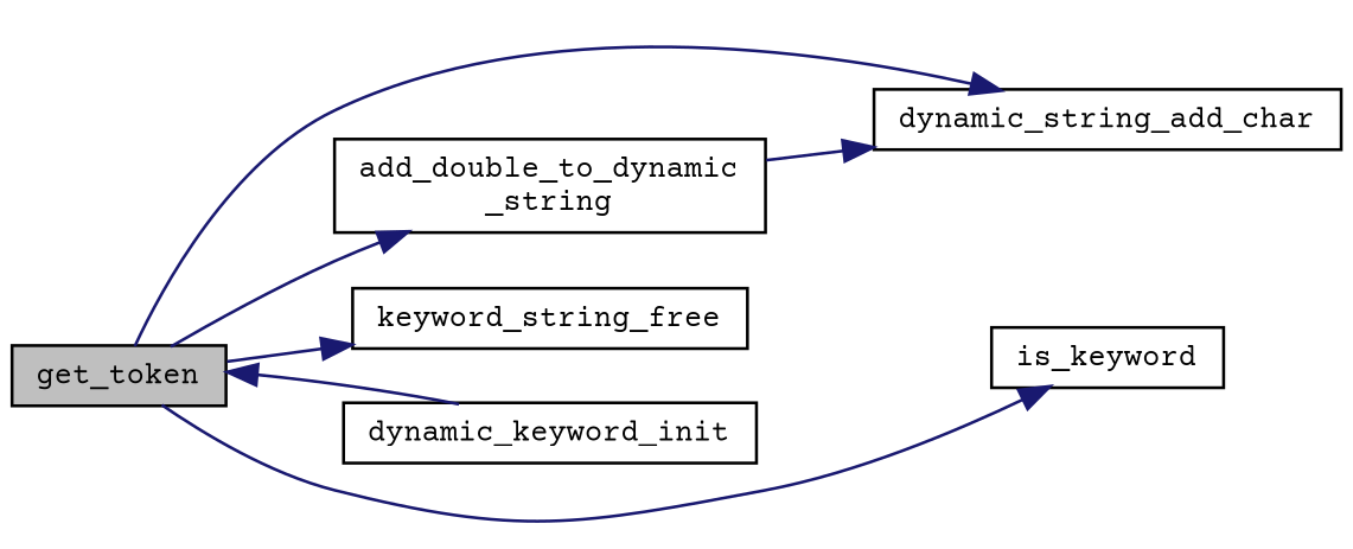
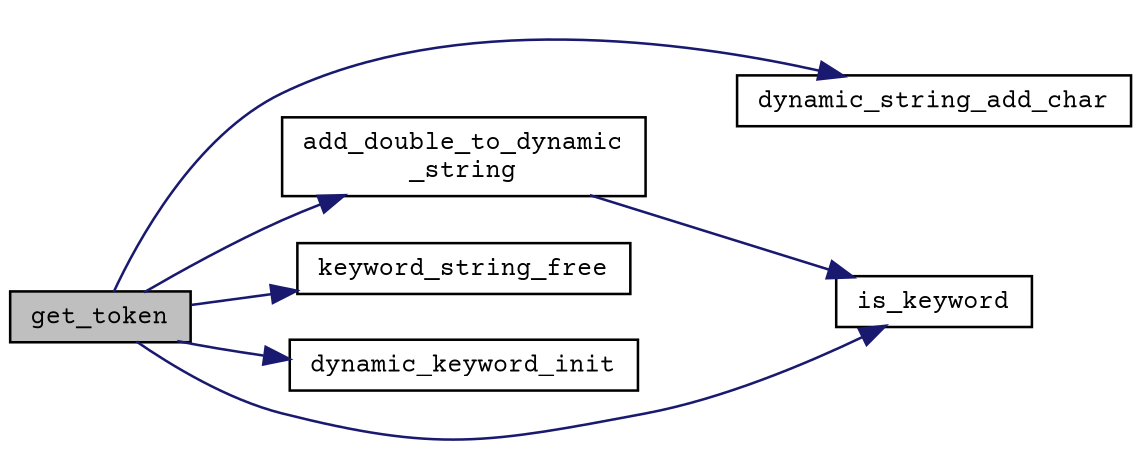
  digraph {
    fontname="Courier Prime"
    rankdir=LR
    node [color=black fillcolor=white fontname="Courier Prime" fontsize=10 shape=record style=filled]
    edge [color=midnightblue fontname="Courier Prime" fontsize=10 labelfontname=Helvetica labelfontsize=10 style=solid]
    n1 [fillcolor=grey75 fontcolor=black height=0.2 label=get_token width=0.4]
    n2 [height=0.2 label="add_double_to_dynamic\l_string" width=0.4]
    n3 [height=0.2 label=dynamic_string_add_char width=0.4]
    n4 [height=0.2 label=keyword_string_free width=0.4]
    n5 [height=0.2 label=dynamic_keyword_init width=0.4]
    n6 [height=0.2 label=is_keyword width=0.4]
    n1 -> n2
    n1 -> n3
    n1 -> n4
-   n5 -> n1
+   n1 -> n5
    n1 -> n6
-   n2 -> n3
+   n2 -> n6
  }
